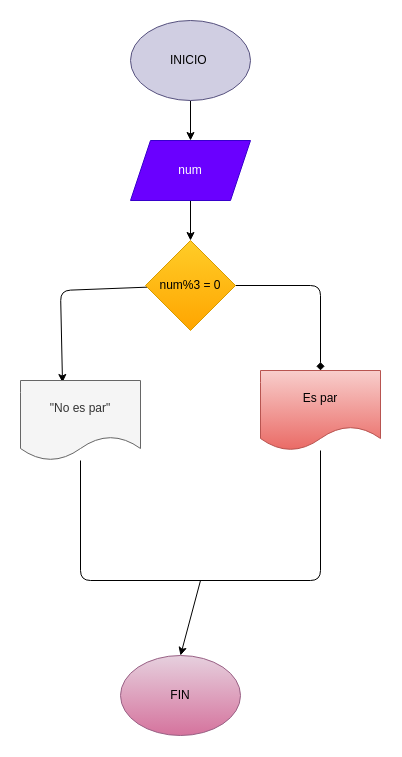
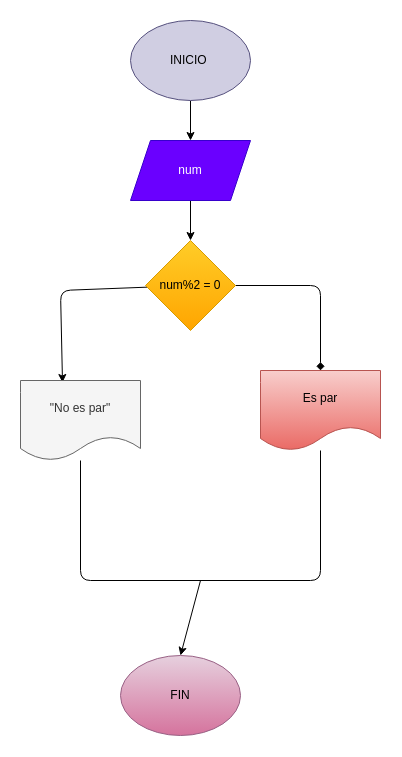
  <mxCell id="0" />
  <mxCell id="1" parent="0" />
  <mxCell id="2" style="edgeStyle=none;html=1;fontColor=#FFFFFF;" edge="1" parent="1" source="3" target="5"><mxGeometry relative="1" as="geometry" /></mxCell>
  <mxCell id="3" value="&lt;font color=&quot;#000000&quot;&gt;INICIO&amp;nbsp;&lt;/font&gt;" style="ellipse;whiteSpace=wrap;html=1;fillColor=#d0cee2;strokeColor=#56517e;" vertex="1" parent="1"><mxGeometry x="130" y="20" width="120" height="80" as="geometry" /></mxCell>
  <mxCell id="4" style="edgeStyle=none;html=1;fontColor=#FFFFFF;" edge="1" parent="1" source="5" target="8"><mxGeometry relative="1" as="geometry" /></mxCell>
  <mxCell id="5" value="num" style="shape=parallelogram;perimeter=parallelogramPerimeter;whiteSpace=wrap;html=1;fixedSize=1;fillColor=#6a00ff;strokeColor=#3700CC;fontColor=#ffffff;" vertex="1" parent="1"><mxGeometry x="130" y="140" width="120" height="60" as="geometry" /></mxCell>
  <mxCell id="6" style="edgeStyle=none;html=1;fontColor=#FFFFFF;entryX=0.5;entryY=0;entryDx=0;entryDy=0;endArrow=diamond;" edge="1" parent="1" source="8" target="12"><mxGeometry relative="1" as="geometry"><mxPoint x="320" y="360" as="targetPoint" /><Array as="points"><mxPoint x="320" y="285" /></Array></mxGeometry></mxCell>
  <mxCell id="7" style="edgeStyle=none;html=1;fontColor=#FFFFFF;entryX=0.35;entryY=0.025;entryDx=0;entryDy=0;entryPerimeter=0;" edge="1" parent="1" source="8" target="10"><mxGeometry relative="1" as="geometry"><mxPoint x="60" y="360" as="targetPoint" /><Array as="points"><mxPoint x="60" y="290" /></Array></mxGeometry></mxCell>
- <mxCell id="8" value="num%3 = 0" style="rhombus;whiteSpace=wrap;html=1;fillColor=#ffcd28;strokeColor=#d79b00;gradientColor=#ffa500;" vertex="1" parent="1"><mxGeometry x="145" y="240" width="90" height="90" as="geometry" /></mxCell>
+ <mxCell id="8" value="num%2 = 0" style="rhombus;whiteSpace=wrap;html=1;fillColor=#ffcd28;strokeColor=#d79b00;gradientColor=#ffa500;" vertex="1" parent="1"><mxGeometry x="145" y="240" width="90" height="90" as="geometry" /></mxCell>
  <mxCell id="9" style="edgeStyle=none;html=1;fontColor=#FFFFFF;endArrow=none;endFill=0;" edge="1" parent="1" source="10"><mxGeometry relative="1" as="geometry"><mxPoint x="210" y="580" as="targetPoint" /><Array as="points"><mxPoint x="80" y="580" /></Array></mxGeometry></mxCell>
  <mxCell id="10" value="&quot;No es par&quot;" style="shape=document;whiteSpace=wrap;html=1;boundedLbl=1;fontColor=#333333;fillColor=#f5f5f5;strokeColor=#666666;" vertex="1" parent="1"><mxGeometry x="20" y="380" width="120" height="80" as="geometry" /></mxCell>
  <mxCell id="11" style="edgeStyle=none;html=1;fontColor=#FFFFFF;endArrow=none;endFill=0;" edge="1" parent="1" source="12"><mxGeometry relative="1" as="geometry"><mxPoint x="190" y="580" as="targetPoint" /><Array as="points"><mxPoint x="320" y="580" /></Array></mxGeometry></mxCell>
  <mxCell id="12" value="Es par" style="shape=document;whiteSpace=wrap;html=1;boundedLbl=1;fillColor=#f8cecc;gradientColor=#ea6b66;strokeColor=#b85450;" vertex="1" parent="1"><mxGeometry x="260" y="370" width="120" height="80" as="geometry" /></mxCell>
  <mxCell id="13" style="edgeStyle=none;html=1;fontColor=#FFFFFF;endArrow=classic;endFill=1;entryX=0.5;entryY=0;entryDx=0;entryDy=0;" edge="1" parent="1" target="14"><mxGeometry relative="1" as="geometry"><mxPoint x="70" y="650" as="targetPoint" /><mxPoint x="200" y="580" as="sourcePoint" /></mxGeometry></mxCell>
  <mxCell id="14" value="FIN" style="ellipse;whiteSpace=wrap;html=1;fillColor=#e6d0de;gradientColor=#d5739d;strokeColor=#996185;" vertex="1" parent="1"><mxGeometry x="120" y="655" width="120" height="80" as="geometry" /></mxCell>
